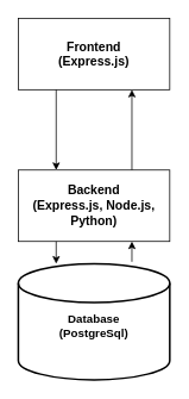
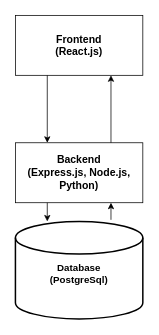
  <mxCell id="0" />
  <mxCell id="1" parent="0" />
  <mxCell id="2" value="Database&lt;br&gt;(PostgreSql)" style="strokeWidth=2;html=1;shape=mxgraph.flowchart.database;whiteSpace=wrap;fillColor=none;fontSize=13;fontStyle=1;spacingTop=9;" parent="1" vertex="1"><mxGeometry x="20" y="295" width="170" height="130" as="geometry" /></mxCell>
  <mxCell id="3" style="edgeStyle=none;html=1;exitX=0.25;exitY=1;exitDx=0;exitDy=0;entryX=0.25;entryY=0;entryDx=0;entryDy=0;fontSize=13;" parent="1" source="4" target="8" edge="1"><mxGeometry relative="1" as="geometry" /></mxCell>
- <mxCell id="4" value="Frontend&lt;br&gt;(Express.js)" style="rounded=0;whiteSpace=wrap;html=1;fillColor=none;fontSize=14;fontStyle=1" parent="1" vertex="1"><mxGeometry x="20" y="20" width="170" height="80" as="geometry" /></mxCell>
+ <mxCell id="4" value="Frontend&lt;br&gt;(React.js)" style="rounded=0;whiteSpace=wrap;html=1;fillColor=none;fontSize=14;fontStyle=1" parent="1" vertex="1"><mxGeometry x="20" y="20" width="170" height="80" as="geometry" /></mxCell>
  <mxCell id="5" style="edgeStyle=none;html=1;exitX=0.75;exitY=0;exitDx=0;exitDy=0;entryX=0.75;entryY=1;entryDx=0;entryDy=0;fontSize=13;" parent="1" source="8" target="4" edge="1"><mxGeometry relative="1" as="geometry" /></mxCell>
  <mxCell id="6" style="edgeStyle=none;html=1;exitX=0.25;exitY=1;exitDx=0;exitDy=0;entryX=0.25;entryY=0;entryDx=0;entryDy=0;entryPerimeter=0;fontSize=13;" parent="1" source="8" target="2" edge="1"><mxGeometry relative="1" as="geometry" /></mxCell>
  <mxCell id="7" style="edgeStyle=none;html=1;exitX=0.75;exitY=1;exitDx=0;exitDy=0;entryX=0.75;entryY=-0.017;entryDx=0;entryDy=0;entryPerimeter=0;fontSize=13;startArrow=classic;startFill=1;endArrow=none;endFill=0;" parent="1" source="8" target="2" edge="1"><mxGeometry relative="1" as="geometry" /></mxCell>
  <mxCell id="8" value="Backend&lt;br&gt;(Express.js, Node.js, Python)" style="rounded=0;whiteSpace=wrap;html=1;fillColor=none;fontSize=14;fontStyle=1" parent="1" vertex="1"><mxGeometry x="20" y="190" width="170" height="80" as="geometry" /></mxCell>
